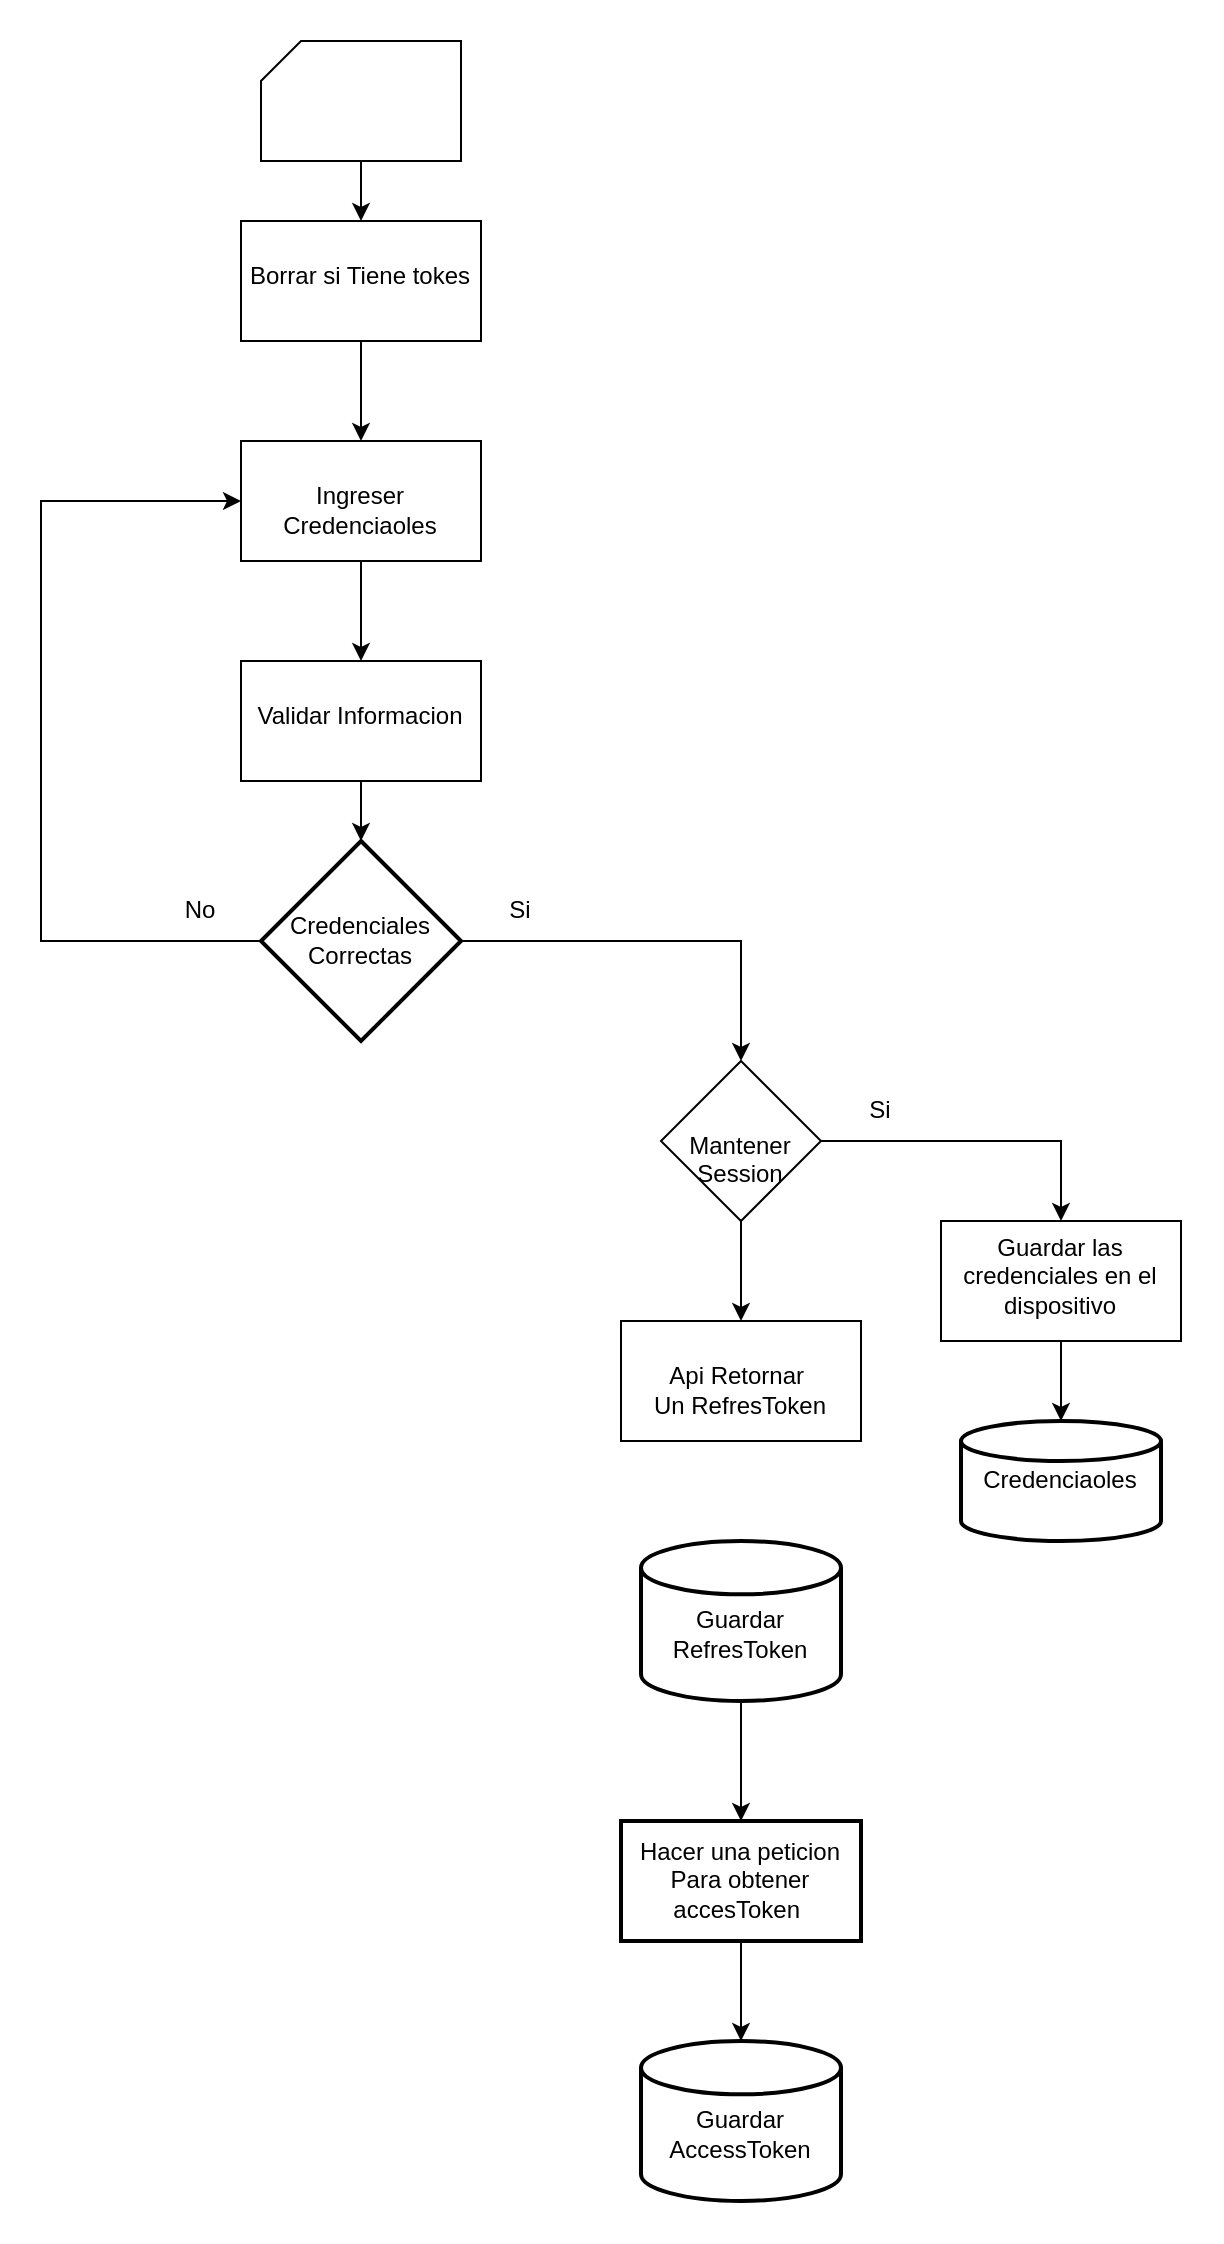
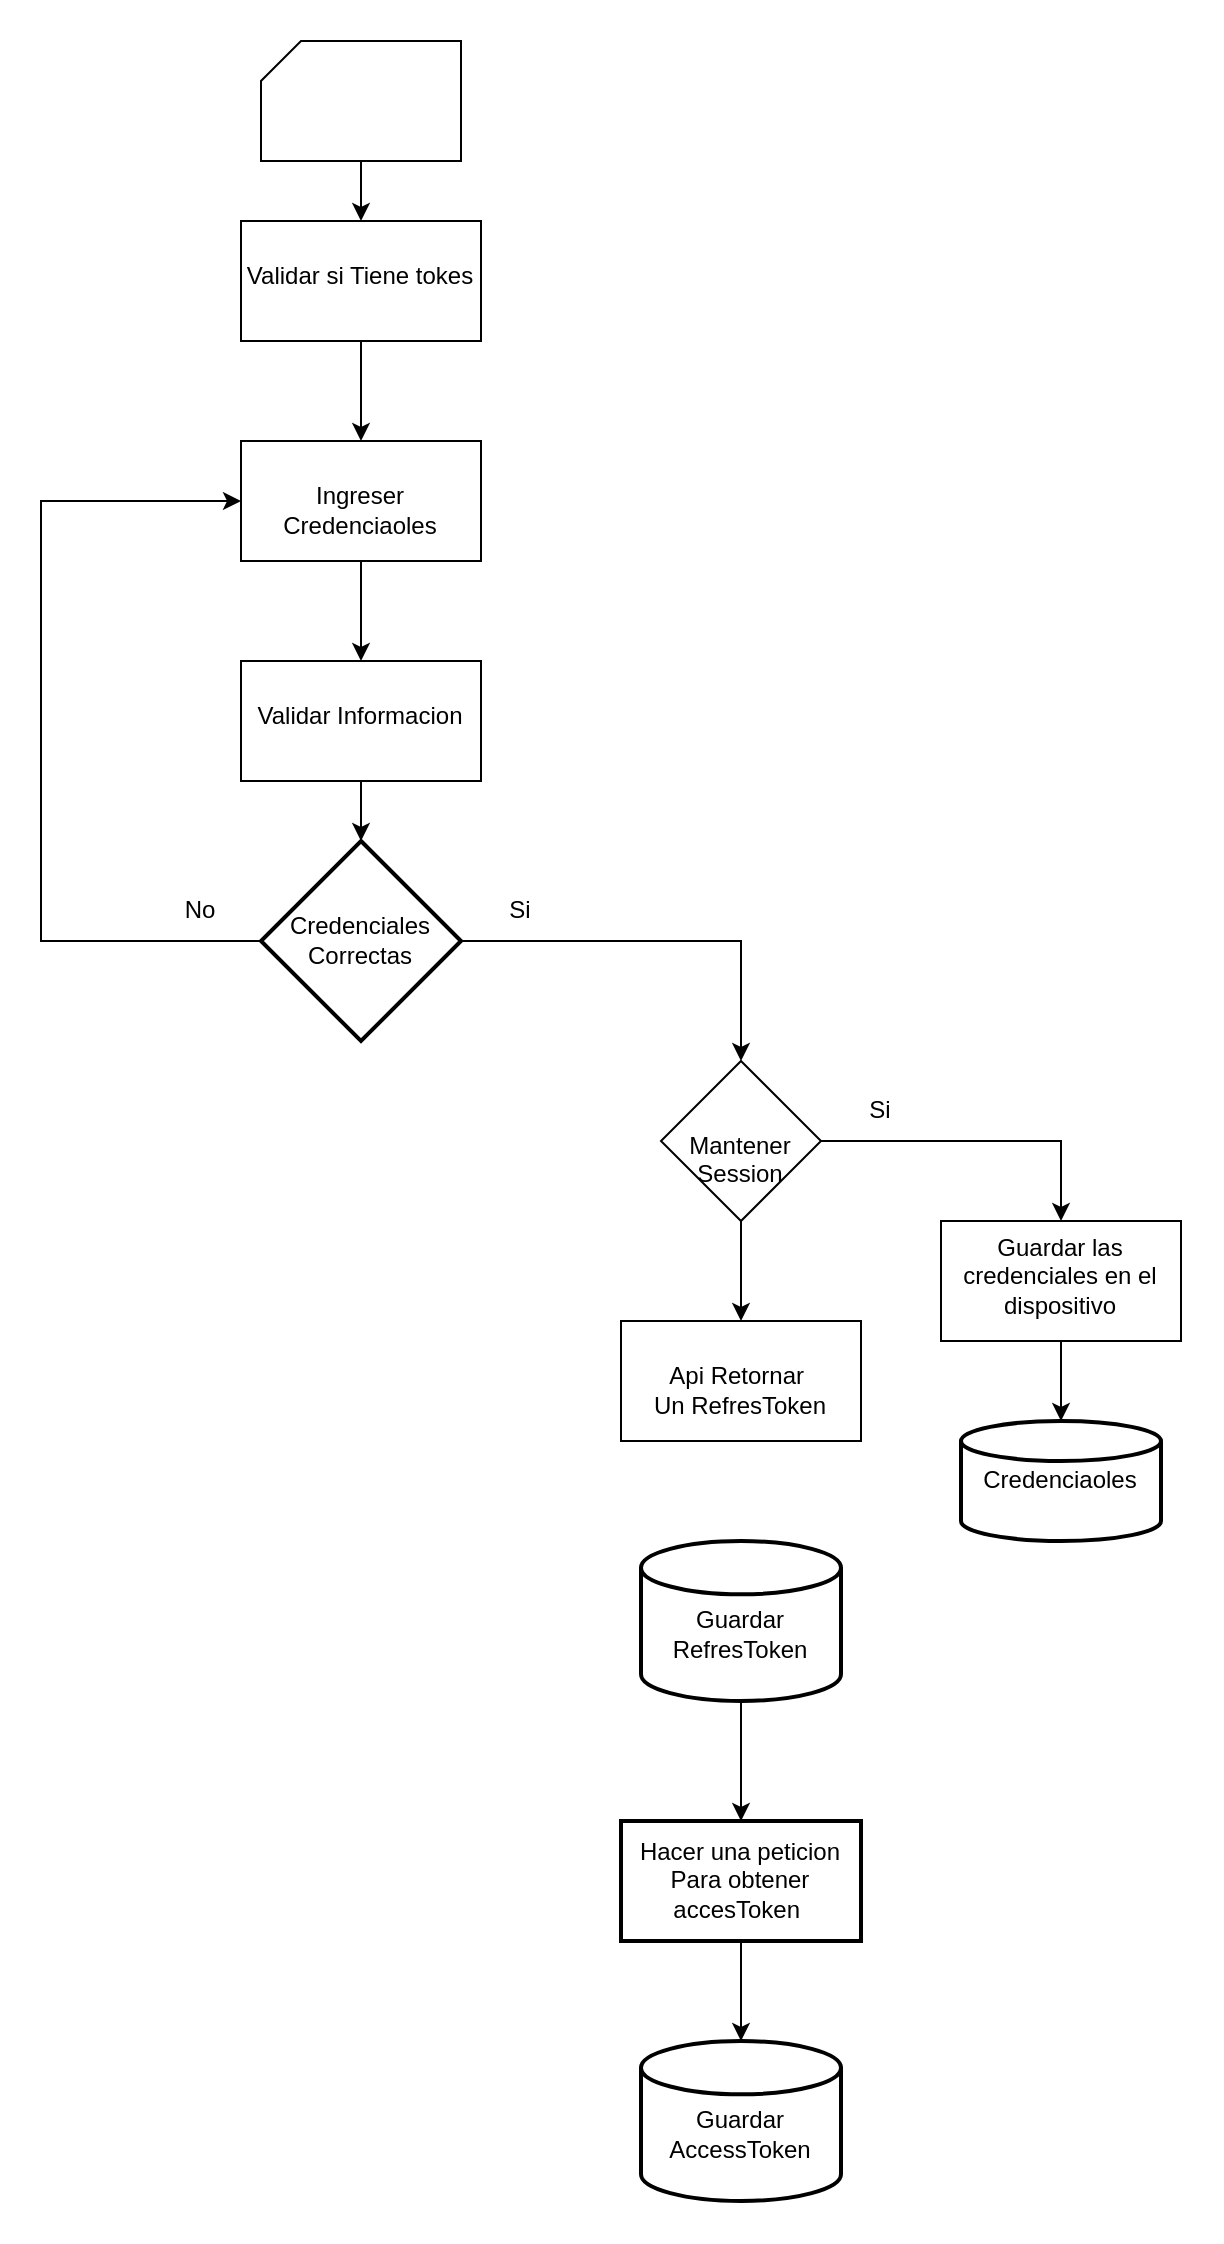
  <mxCell id="0" />
  <mxCell id="1" parent="0" />
  <mxCell id="2" value="" style="edgeStyle=orthogonalEdgeStyle;rounded=0;orthogonalLoop=1;jettySize=auto;html=1;" parent="1" source="3" target="5" edge="1"><mxGeometry relative="1" as="geometry" /></mxCell>
  <mxCell id="3" value="" style="verticalLabelPosition=bottom;verticalAlign=top;html=1;shape=card;whiteSpace=wrap;size=20;arcSize=12;" parent="1" vertex="1"><mxGeometry x="130" y="20" width="100" height="60" as="geometry" /></mxCell>
  <mxCell id="4" value="" style="edgeStyle=orthogonalEdgeStyle;rounded=0;orthogonalLoop=1;jettySize=auto;html=1;" edge="1" parent="1" source="5" target="19"><mxGeometry relative="1" as="geometry" /></mxCell>
- <mxCell id="5" value="&lt;div&gt;&lt;br&gt;&lt;/div&gt;&lt;div&gt;Borrar si Tiene tokes&lt;/div&gt;" style="whiteSpace=wrap;html=1;verticalAlign=top;arcSize=12;" parent="1" vertex="1"><mxGeometry x="120" y="110" width="120" height="60" as="geometry" /></mxCell>
+ <mxCell id="5" value="&lt;div&gt;&lt;br&gt;&lt;/div&gt;&lt;div&gt;Validar si Tiene tokes&lt;/div&gt;" style="whiteSpace=wrap;html=1;verticalAlign=top;arcSize=12;" parent="1" vertex="1"><mxGeometry x="120" y="110" width="120" height="60" as="geometry" /></mxCell>
  <mxCell id="6" value="&lt;div&gt;&lt;br&gt;&lt;/div&gt;&lt;div&gt;Validar Informacion&lt;/div&gt;" style="whiteSpace=wrap;html=1;verticalAlign=top;arcSize=12;" parent="1" vertex="1"><mxGeometry x="120" y="330" width="120" height="60" as="geometry" /></mxCell>
  <mxCell id="7" value="" style="edgeStyle=orthogonalEdgeStyle;rounded=0;orthogonalLoop=1;jettySize=auto;html=1;" parent="1" source="9" target="10" edge="1"><mxGeometry relative="1" as="geometry"><Array as="points"><mxPoint x="530" y="570" /></Array></mxGeometry></mxCell>
  <mxCell id="8" value="" style="edgeStyle=orthogonalEdgeStyle;rounded=0;orthogonalLoop=1;jettySize=auto;html=1;" edge="1" parent="1" source="9" target="22"><mxGeometry relative="1" as="geometry" /></mxCell>
  <mxCell id="9" value="&lt;div&gt;&lt;br&gt;&lt;/div&gt;&lt;div&gt;&lt;span style=&quot;background-color: transparent; color: light-dark(rgb(0, 0, 0), rgb(255, 255, 255));&quot;&gt;&lt;br&gt;&lt;/span&gt;&lt;/div&gt;&lt;div&gt;&lt;span style=&quot;background-color: transparent; color: light-dark(rgb(0, 0, 0), rgb(255, 255, 255));&quot;&gt;Mantener Session&lt;/span&gt;&lt;/div&gt;" style="rhombus;whiteSpace=wrap;html=1;verticalAlign=top;arcSize=12;" parent="1" vertex="1"><mxGeometry x="330" y="530" width="80" height="80" as="geometry" /></mxCell>
  <mxCell id="10" value="&lt;div&gt;&lt;span style=&quot;background-color: transparent; color: light-dark(rgb(0, 0, 0), rgb(255, 255, 255));&quot;&gt;Guardar las credenciales en el dispositivo&lt;/span&gt;&lt;/div&gt;" style="whiteSpace=wrap;html=1;verticalAlign=top;arcSize=12;" parent="1" vertex="1"><mxGeometry x="470" y="610" width="120" height="60" as="geometry" /></mxCell>
  <mxCell id="11" value="Credenciaoles" style="strokeWidth=2;html=1;shape=mxgraph.flowchart.database;whiteSpace=wrap;" parent="1" vertex="1"><mxGeometry x="480" y="710" width="100" height="60" as="geometry" /></mxCell>
  <mxCell id="12" style="edgeStyle=orthogonalEdgeStyle;rounded=0;orthogonalLoop=1;jettySize=auto;html=1;exitX=0.5;exitY=1;exitDx=0;exitDy=0;entryX=0.5;entryY=0;entryDx=0;entryDy=0;entryPerimeter=0;" parent="1" source="10" target="11" edge="1"><mxGeometry relative="1" as="geometry" /></mxCell>
  <mxCell id="13" value="Si" style="text;html=1;align=center;verticalAlign=middle;whiteSpace=wrap;rounded=0;" vertex="1" parent="1"><mxGeometry x="410" y="540" width="60" height="30" as="geometry" /></mxCell>
  <mxCell id="14" style="edgeStyle=orthogonalEdgeStyle;rounded=0;orthogonalLoop=1;jettySize=auto;html=1;entryX=0;entryY=0.5;entryDx=0;entryDy=0;" edge="1" parent="1" source="16" target="19"><mxGeometry relative="1" as="geometry"><Array as="points"><mxPoint x="20" y="470" /><mxPoint x="20" y="250" /></Array></mxGeometry></mxCell>
  <mxCell id="15" style="edgeStyle=orthogonalEdgeStyle;rounded=0;orthogonalLoop=1;jettySize=auto;html=1;" edge="1" parent="1" source="16" target="9"><mxGeometry relative="1" as="geometry" /></mxCell>
  <mxCell id="16" value="Credenciales Correctas" style="strokeWidth=2;html=1;shape=mxgraph.flowchart.decision;whiteSpace=wrap;" vertex="1" parent="1"><mxGeometry x="130" y="420" width="100" height="100" as="geometry" /></mxCell>
  <mxCell id="17" style="edgeStyle=orthogonalEdgeStyle;rounded=0;orthogonalLoop=1;jettySize=auto;html=1;entryX=0.5;entryY=0;entryDx=0;entryDy=0;entryPerimeter=0;" edge="1" parent="1" source="6" target="16"><mxGeometry relative="1" as="geometry" /></mxCell>
  <mxCell id="18" value="" style="edgeStyle=orthogonalEdgeStyle;rounded=0;orthogonalLoop=1;jettySize=auto;html=1;" edge="1" parent="1" source="19" target="6"><mxGeometry relative="1" as="geometry" /></mxCell>
  <mxCell id="19" value="&lt;div&gt;&lt;br&gt;&lt;/div&gt;&lt;div&gt;Ingreser Credenciaoles&lt;/div&gt;" style="whiteSpace=wrap;html=1;verticalAlign=top;arcSize=12;" vertex="1" parent="1"><mxGeometry x="120" y="220" width="120" height="60" as="geometry" /></mxCell>
  <mxCell id="20" value="Si" style="text;html=1;align=center;verticalAlign=middle;whiteSpace=wrap;rounded=0;" vertex="1" parent="1"><mxGeometry x="230" y="440" width="60" height="30" as="geometry" /></mxCell>
  <mxCell id="21" value="No" style="text;html=1;align=center;verticalAlign=middle;whiteSpace=wrap;rounded=0;" vertex="1" parent="1"><mxGeometry x="70" y="440" width="60" height="30" as="geometry" /></mxCell>
  <mxCell id="22" value="&lt;div&gt;&lt;br&gt;&lt;/div&gt;Api Retornar&amp;nbsp;&lt;div&gt;Un RefresToken&lt;/div&gt;" style="whiteSpace=wrap;html=1;verticalAlign=top;arcSize=12;" vertex="1" parent="1"><mxGeometry x="310" y="660" width="120" height="60" as="geometry" /></mxCell>
  <mxCell id="23" value="" style="edgeStyle=orthogonalEdgeStyle;rounded=0;orthogonalLoop=1;jettySize=auto;html=1;" edge="1" parent="1" source="24" target="25"><mxGeometry relative="1" as="geometry" /></mxCell>
  <mxCell id="24" value="&lt;div&gt;&lt;br&gt;&lt;/div&gt;Guardar RefresToken" style="strokeWidth=2;html=1;shape=mxgraph.flowchart.database;whiteSpace=wrap;" vertex="1" parent="1"><mxGeometry x="320" y="770" width="100" height="80" as="geometry" /></mxCell>
  <mxCell id="25" value="Hacer una peticion&lt;div&gt;Para obtener accesToken&amp;nbsp;&lt;/div&gt;" style="whiteSpace=wrap;html=1;strokeWidth=2;" vertex="1" parent="1"><mxGeometry x="310" y="910" width="120" height="60" as="geometry" /></mxCell>
  <mxCell id="26" value="&lt;div&gt;&lt;br&gt;&lt;/div&gt;Guardar AccessToken" style="strokeWidth=2;html=1;shape=mxgraph.flowchart.database;whiteSpace=wrap;" vertex="1" parent="1"><mxGeometry x="320" y="1020" width="100" height="80" as="geometry" /></mxCell>
  <mxCell id="27" style="edgeStyle=orthogonalEdgeStyle;rounded=0;orthogonalLoop=1;jettySize=auto;html=1;entryX=0.5;entryY=0;entryDx=0;entryDy=0;entryPerimeter=0;" edge="1" parent="1" source="25" target="26"><mxGeometry relative="1" as="geometry" /></mxCell>
